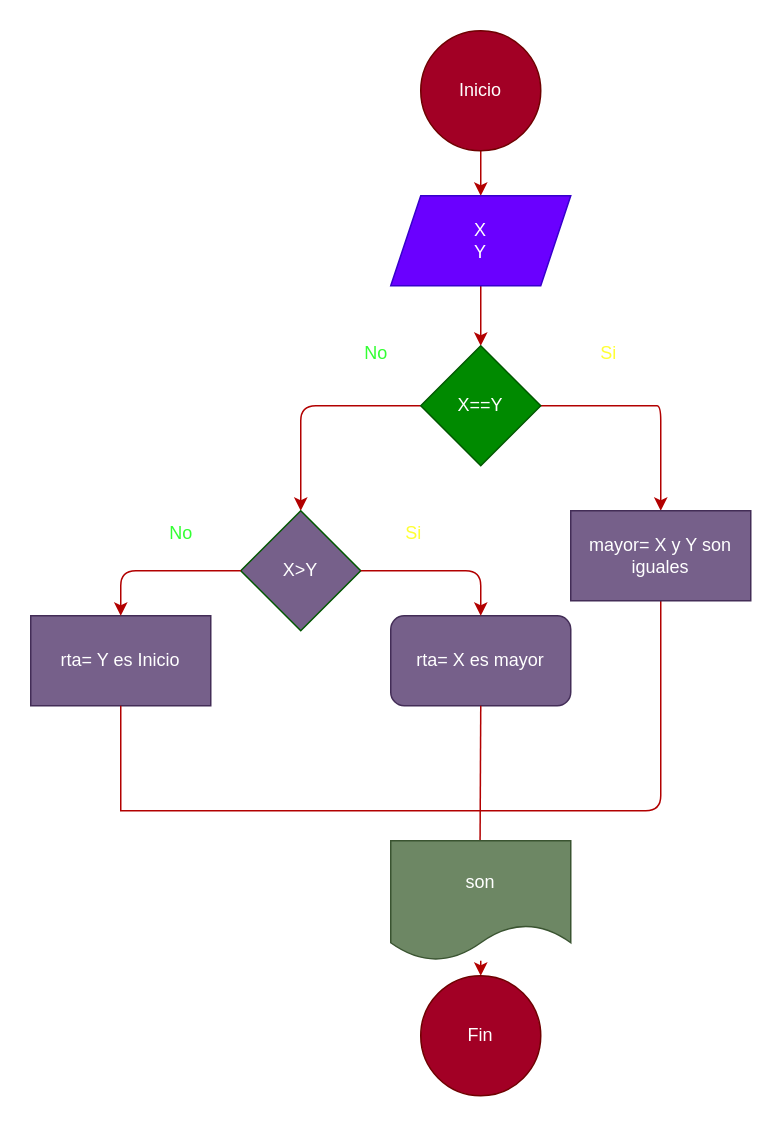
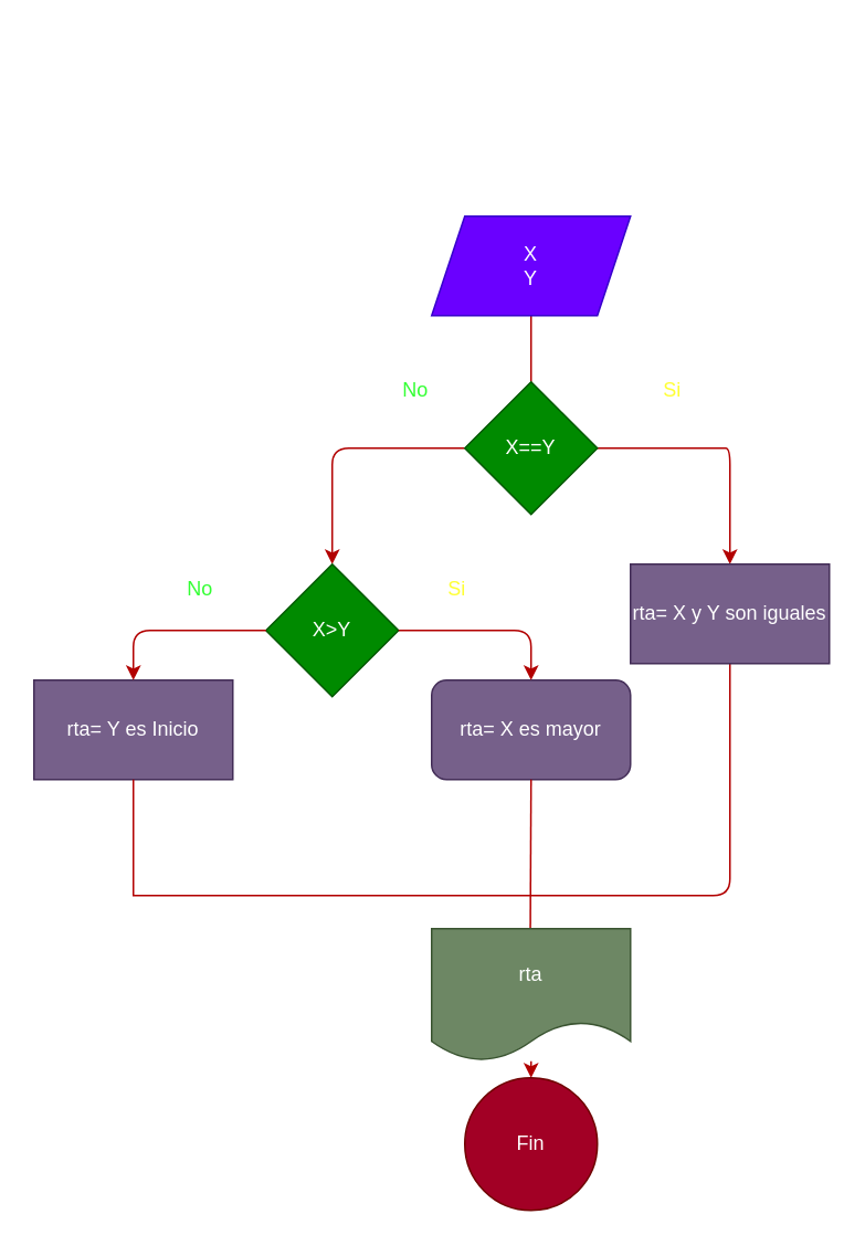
  <mxCell id="0" />
  <mxCell id="1" parent="0" />
- <mxCell id="2" style="edgeStyle=none;html=1;entryX=0.5;entryY=0;entryDx=0;entryDy=0;fillColor=#e51400;strokeColor=#B20000;" parent="1" source="3" target="5" edge="1"><mxGeometry relative="1" as="geometry" /></mxCell>
- <mxCell id="3" value="Inicio" style="ellipse;whiteSpace=wrap;html=1;aspect=fixed;fillColor=#a20025;fontColor=#ffffff;strokeColor=#6F0000;" parent="1" vertex="1"><mxGeometry x="280" y="20" width="80" height="80" as="geometry" /></mxCell>
- <mxCell id="4" value="" style="edgeStyle=none;html=1;fillColor=#e51400;strokeColor=#B20000;" parent="1" source="5" target="8" edge="1"><mxGeometry relative="1" as="geometry" /></mxCell>
+ <mxCell id="4" value="" style="edgeStyle=none;html=1;fillColor=#e51400;strokeColor=#B20000;endArrow=none;" parent="1" source="5" target="8" edge="1"><mxGeometry relative="1" as="geometry" /></mxCell>
  <mxCell id="5" value="X&lt;br&gt;Y" style="shape=parallelogram;perimeter=parallelogramPerimeter;whiteSpace=wrap;html=1;fixedSize=1;fillColor=#6a00ff;fontColor=#ffffff;strokeColor=#3700CC;" parent="1" vertex="1"><mxGeometry x="260" y="130" width="120" height="60" as="geometry" /></mxCell>
  <mxCell id="6" style="edgeStyle=none;html=1;fillColor=#e51400;strokeColor=#B20000;" parent="1" source="8" edge="1"><mxGeometry relative="1" as="geometry"><mxPoint x="440" y="340" as="targetPoint" /><Array as="points"><mxPoint x="430" y="270" /><mxPoint x="440" y="270" /><mxPoint x="440" y="310" /></Array></mxGeometry></mxCell>
  <mxCell id="7" style="edgeStyle=none;html=1;fillColor=#e51400;strokeColor=#B20000;" parent="1" source="8" edge="1"><mxGeometry relative="1" as="geometry"><mxPoint x="200" y="340" as="targetPoint" /><Array as="points"><mxPoint x="200" y="270" /></Array></mxGeometry></mxCell>
  <mxCell id="8" value="X==Y" style="rhombus;whiteSpace=wrap;html=1;fillColor=#008a00;fontColor=#ffffff;strokeColor=#005700;" parent="1" vertex="1"><mxGeometry x="280" y="230" width="80" height="80" as="geometry" /></mxCell>
  <mxCell id="9" value="&lt;font color=&quot;#33ff33&quot;&gt;No&lt;/font&gt;" style="text;html=1;align=center;verticalAlign=middle;resizable=0;points=[];autosize=1;strokeColor=none;fillColor=none;" parent="1" vertex="1"><mxGeometry x="230" y="220" width="40" height="30" as="geometry" /></mxCell>
  <mxCell id="10" value="&lt;font color=&quot;#ffff33&quot;&gt;Si&lt;/font&gt;" style="text;html=1;align=center;verticalAlign=middle;resizable=0;points=[];autosize=1;strokeColor=none;fillColor=none;" parent="1" vertex="1"><mxGeometry x="390" y="220" width="30" height="30" as="geometry" /></mxCell>
  <mxCell id="11" value="rta= Y es Inicio" style="rounded=0;whiteSpace=wrap;html=1;strokeColor=#432D57;fontFamily=Helvetica;fontSize=12;fontColor=#ffffff;fillColor=#76608a;" parent="1" vertex="1"><mxGeometry x="20" y="410" width="120" height="60" as="geometry" /></mxCell>
  <mxCell id="12" value="rta= X es mayor" style="whiteSpace=wrap;html=1;strokeColor=#432D57;fontFamily=Helvetica;fontSize=12;fontColor=#ffffff;fillColor=#76608a;rounded=1;" parent="1" vertex="1"><mxGeometry x="260" y="410" width="120" height="60" as="geometry" /></mxCell>
  <mxCell id="13" style="edgeStyle=none;html=1;fillColor=#e51400;strokeColor=#B20000;endArrow=none;endFill=0;" parent="1" edge="1"><mxGeometry relative="1" as="geometry"><mxPoint x="320" y="540" as="targetPoint" /><Array as="points"><mxPoint x="440" y="540" /></Array><mxPoint x="440" y="400" as="sourcePoint" /></mxGeometry></mxCell>
  <mxCell id="14" style="edgeStyle=none;html=1;fillColor=#e51400;strokeColor=#B20000;rounded=0;endArrow=none;endFill=0;" parent="1" edge="1"><mxGeometry relative="1" as="geometry"><mxPoint x="320" y="540" as="targetPoint" /><Array as="points"><mxPoint x="80" y="540" /></Array><mxPoint x="80" y="470" as="sourcePoint" /></mxGeometry></mxCell>
  <mxCell id="15" value="" style="endArrow=classic;html=1;rounded=0;fontColor=#FFFF33;fillColor=#e51400;strokeColor=#B20000;exitX=0.5;exitY=1;exitDx=0;exitDy=0;" parent="1" edge="1" source="12"><mxGeometry width="50" height="50" relative="1" as="geometry"><mxPoint x="319.5" y="530" as="sourcePoint" /><mxPoint x="319.5" y="570" as="targetPoint" /></mxGeometry></mxCell>
  <mxCell id="16" style="edgeStyle=none;html=1;fillColor=#e51400;strokeColor=#B20000;" parent="1" source="17" target="18" edge="1"><mxGeometry relative="1" as="geometry" /></mxCell>
- <mxCell id="17" value="son" style="shape=document;whiteSpace=wrap;html=1;boundedLbl=1;fillColor=#6d8764;fontColor=#ffffff;strokeColor=#3A5431;" parent="1" vertex="1"><mxGeometry x="260" y="560" width="120" height="80" as="geometry" /></mxCell>
+ <mxCell id="17" value="rta" style="shape=document;whiteSpace=wrap;html=1;boundedLbl=1;fillColor=#6d8764;fontColor=#ffffff;strokeColor=#3A5431;" parent="1" vertex="1"><mxGeometry x="260" y="560" width="120" height="80" as="geometry" /></mxCell>
  <mxCell id="18" value="Fin" style="ellipse;whiteSpace=wrap;html=1;aspect=fixed;fillColor=#a20025;fontColor=#ffffff;strokeColor=#6F0000;" parent="1" vertex="1"><mxGeometry x="280" y="650" width="80" height="80" as="geometry" /></mxCell>
- <mxCell id="19" value="X&amp;gt;Y" style="rhombus;whiteSpace=wrap;html=1;fillColor=#76608a;fontColor=#ffffff;strokeColor=#005700;" vertex="1" parent="1"><mxGeometry x="160" y="340" width="80" height="80" as="geometry" /></mxCell>
+ <mxCell id="19" value="X&amp;gt;Y" style="rhombus;whiteSpace=wrap;html=1;fillColor=#008a00;fontColor=#ffffff;strokeColor=#005700;" vertex="1" parent="1"><mxGeometry x="160" y="340" width="80" height="80" as="geometry" /></mxCell>
  <mxCell id="20" style="edgeStyle=none;html=1;fillColor=#e51400;strokeColor=#B20000;" edge="1" parent="1" target="11"><mxGeometry relative="1" as="geometry"><mxPoint x="80" y="450" as="targetPoint" /><Array as="points"><mxPoint x="80" y="380" /></Array><mxPoint x="160" y="380" as="sourcePoint" /></mxGeometry></mxCell>
  <mxCell id="21" style="edgeStyle=none;html=1;fillColor=#e51400;strokeColor=#B20000;entryX=0.5;entryY=0;entryDx=0;entryDy=0;" edge="1" parent="1" target="12"><mxGeometry relative="1" as="geometry"><mxPoint x="160" y="410" as="targetPoint" /><Array as="points"><mxPoint x="320" y="380" /></Array><mxPoint x="240" y="380" as="sourcePoint" /></mxGeometry></mxCell>
  <mxCell id="22" value="&lt;font color=&quot;#ffff33&quot;&gt;Si&lt;/font&gt;" style="text;html=1;align=center;verticalAlign=middle;resizable=0;points=[];autosize=1;strokeColor=none;fillColor=none;" vertex="1" parent="1"><mxGeometry x="260" y="340" width="30" height="30" as="geometry" /></mxCell>
  <mxCell id="23" value="&lt;font color=&quot;#33ff33&quot;&gt;No&lt;/font&gt;" style="text;html=1;align=center;verticalAlign=middle;resizable=0;points=[];autosize=1;strokeColor=none;fillColor=none;" vertex="1" parent="1"><mxGeometry x="100" y="340" width="40" height="30" as="geometry" /></mxCell>
- <mxCell id="24" value="mayor= X y Y son iguales" style="rounded=0;whiteSpace=wrap;html=1;strokeColor=#432D57;fontFamily=Helvetica;fontSize=12;fontColor=#ffffff;fillColor=#76608a;" vertex="1" parent="1"><mxGeometry x="380" y="340" width="120" height="60" as="geometry" /></mxCell>
+ <mxCell id="24" value="rta= X y Y son iguales" style="rounded=0;whiteSpace=wrap;html=1;strokeColor=#432D57;fontFamily=Helvetica;fontSize=12;fontColor=#ffffff;fillColor=#76608a;" vertex="1" parent="1"><mxGeometry x="380" y="340" width="120" height="60" as="geometry" /></mxCell>
